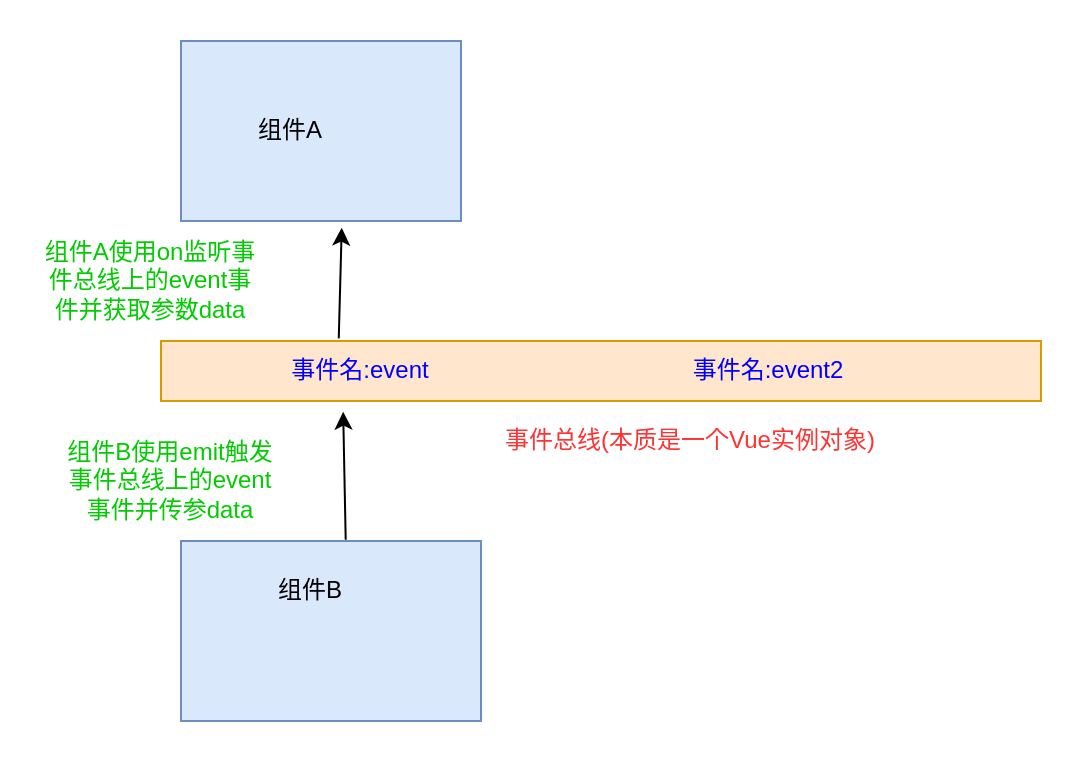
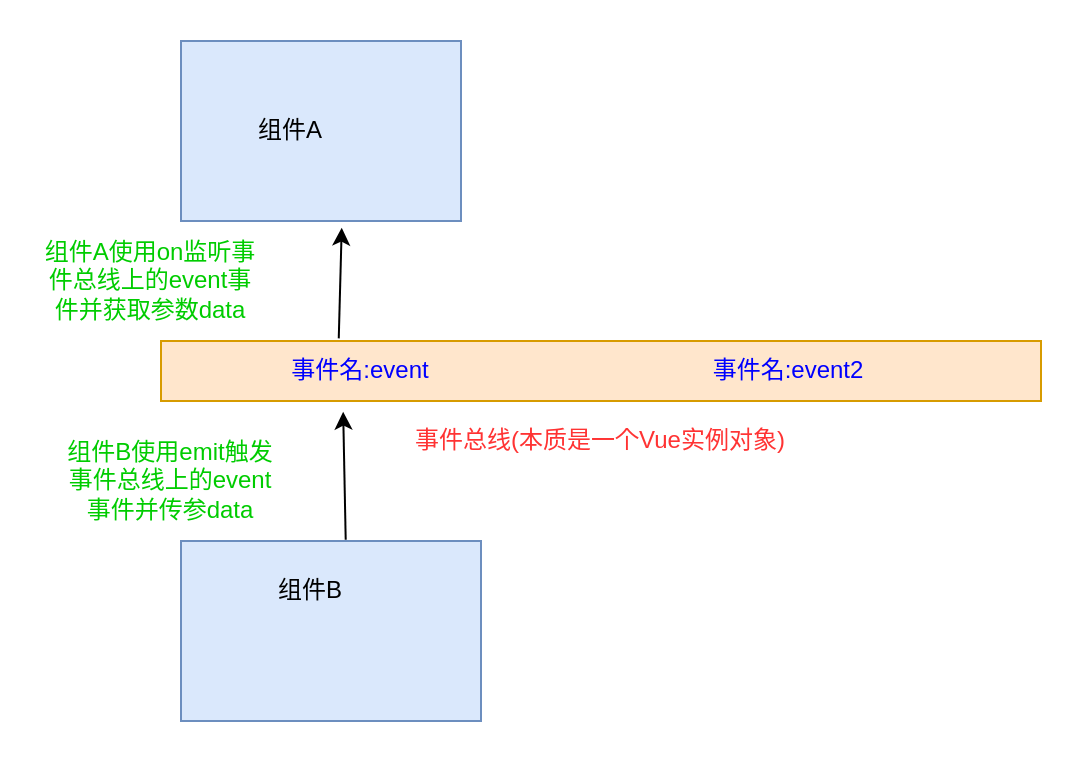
  <mxCell id="0" />
  <mxCell id="1" parent="0" />
  <mxCell id="2" value="" style="rounded=0;whiteSpace=wrap;html=1;fillColor=#ffe6cc;strokeColor=#d79b00;" vertex="1" parent="1"><mxGeometry x="80" y="170" width="440" height="30" as="geometry" /></mxCell>
- <mxCell id="3" value="事件总线(本质是一个Vue实例对象)" style="text;html=1;strokeColor=none;fillColor=none;align=center;verticalAlign=middle;whiteSpace=wrap;rounded=0;fontColor=#FF3333;" vertex="1" parent="1"><mxGeometry x="230" y="210" width="230" height="20" as="geometry" /></mxCell>
+ <mxCell id="3" value="事件总线(本质是一个Vue实例对象)" style="text;html=1;strokeColor=none;fillColor=none;align=center;verticalAlign=middle;whiteSpace=wrap;rounded=0;fontColor=#FF3333;" vertex="1" parent="1"><mxGeometry x="185" y="210" width="230" height="20" as="geometry" /></mxCell>
  <mxCell id="4" value="" style="rounded=0;whiteSpace=wrap;html=1;fillColor=#dae8fc;strokeColor=#6c8ebf;" vertex="1" parent="1"><mxGeometry x="90" y="20" width="140" height="90" as="geometry" /></mxCell>
  <mxCell id="5" value="" style="rounded=0;whiteSpace=wrap;html=1;fillColor=#dae8fc;strokeColor=#6c8ebf;" vertex="1" parent="1"><mxGeometry x="90" y="270" width="150" height="90" as="geometry" /></mxCell>
  <mxCell id="6" value="组件A" style="text;html=1;strokeColor=none;fillColor=none;align=center;verticalAlign=middle;whiteSpace=wrap;rounded=0;" vertex="1" parent="1"><mxGeometry x="125" y="55" width="40" height="20" as="geometry" /></mxCell>
  <mxCell id="7" value="组件B" style="text;html=1;strokeColor=none;fillColor=none;align=center;verticalAlign=middle;whiteSpace=wrap;rounded=0;" vertex="1" parent="1"><mxGeometry x="135" y="285" width="40" height="20" as="geometry" /></mxCell>
  <mxCell id="8" value="" style="endArrow=classic;html=1;fontColor=#FF3333;entryX=0.207;entryY=1.178;entryDx=0;entryDy=0;entryPerimeter=0;exitX=0.549;exitY=-0.007;exitDx=0;exitDy=0;exitPerimeter=0;" edge="1" parent="1" source="5" target="2"><mxGeometry width="50" height="50" relative="1" as="geometry"><mxPoint x="165" y="270" as="sourcePoint" /><mxPoint x="290" y="200" as="targetPoint" /></mxGeometry></mxCell>
  <mxCell id="9" value="" style="endArrow=classic;html=1;fontColor=#FF3333;entryX=0.574;entryY=1.037;entryDx=0;entryDy=0;entryPerimeter=0;exitX=0.202;exitY=-0.044;exitDx=0;exitDy=0;exitPerimeter=0;" edge="1" parent="1" source="2" target="4"><mxGeometry width="50" height="50" relative="1" as="geometry"><mxPoint x="240" y="250" as="sourcePoint" /><mxPoint x="290" y="200" as="targetPoint" /></mxGeometry></mxCell>
  <mxCell id="10" value="组件B使用emit触发事件总线上的event事件并传参data" style="text;html=1;strokeColor=none;fillColor=none;align=center;verticalAlign=middle;whiteSpace=wrap;rounded=0;fontColor=#00CC00;" vertex="1" parent="1"><mxGeometry x="30" y="210" width="110" height="60" as="geometry" /></mxCell>
  <mxCell id="11" value="事件名:event" style="text;html=1;strokeColor=none;fillColor=none;align=center;verticalAlign=middle;whiteSpace=wrap;rounded=0;fontColor=#0000FF;" vertex="1" parent="1"><mxGeometry x="140" y="175" width="80" height="20" as="geometry" /></mxCell>
  <mxCell id="12" value="组件A使用on监听事件总线上的event事件并获取参数data" style="text;html=1;strokeColor=none;fillColor=none;align=center;verticalAlign=middle;whiteSpace=wrap;rounded=0;fontColor=#00CC00;" vertex="1" parent="1"><mxGeometry x="20" y="110" width="110" height="60" as="geometry" /></mxCell>
- <mxCell id="13" value="事件名:event2" style="text;html=1;strokeColor=none;fillColor=none;align=center;verticalAlign=middle;whiteSpace=wrap;rounded=0;fontColor=#0000FF;" vertex="1" parent="1"><mxGeometry x="344" y="175" width="80" height="20" as="geometry" /></mxCell>
+ <mxCell id="13" value="事件名:event2" style="text;html=1;strokeColor=none;fillColor=none;align=center;verticalAlign=middle;whiteSpace=wrap;rounded=0;fontColor=#0000FF;" vertex="1" parent="1"><mxGeometry x="354" y="175" width="80" height="20" as="geometry" /></mxCell>
